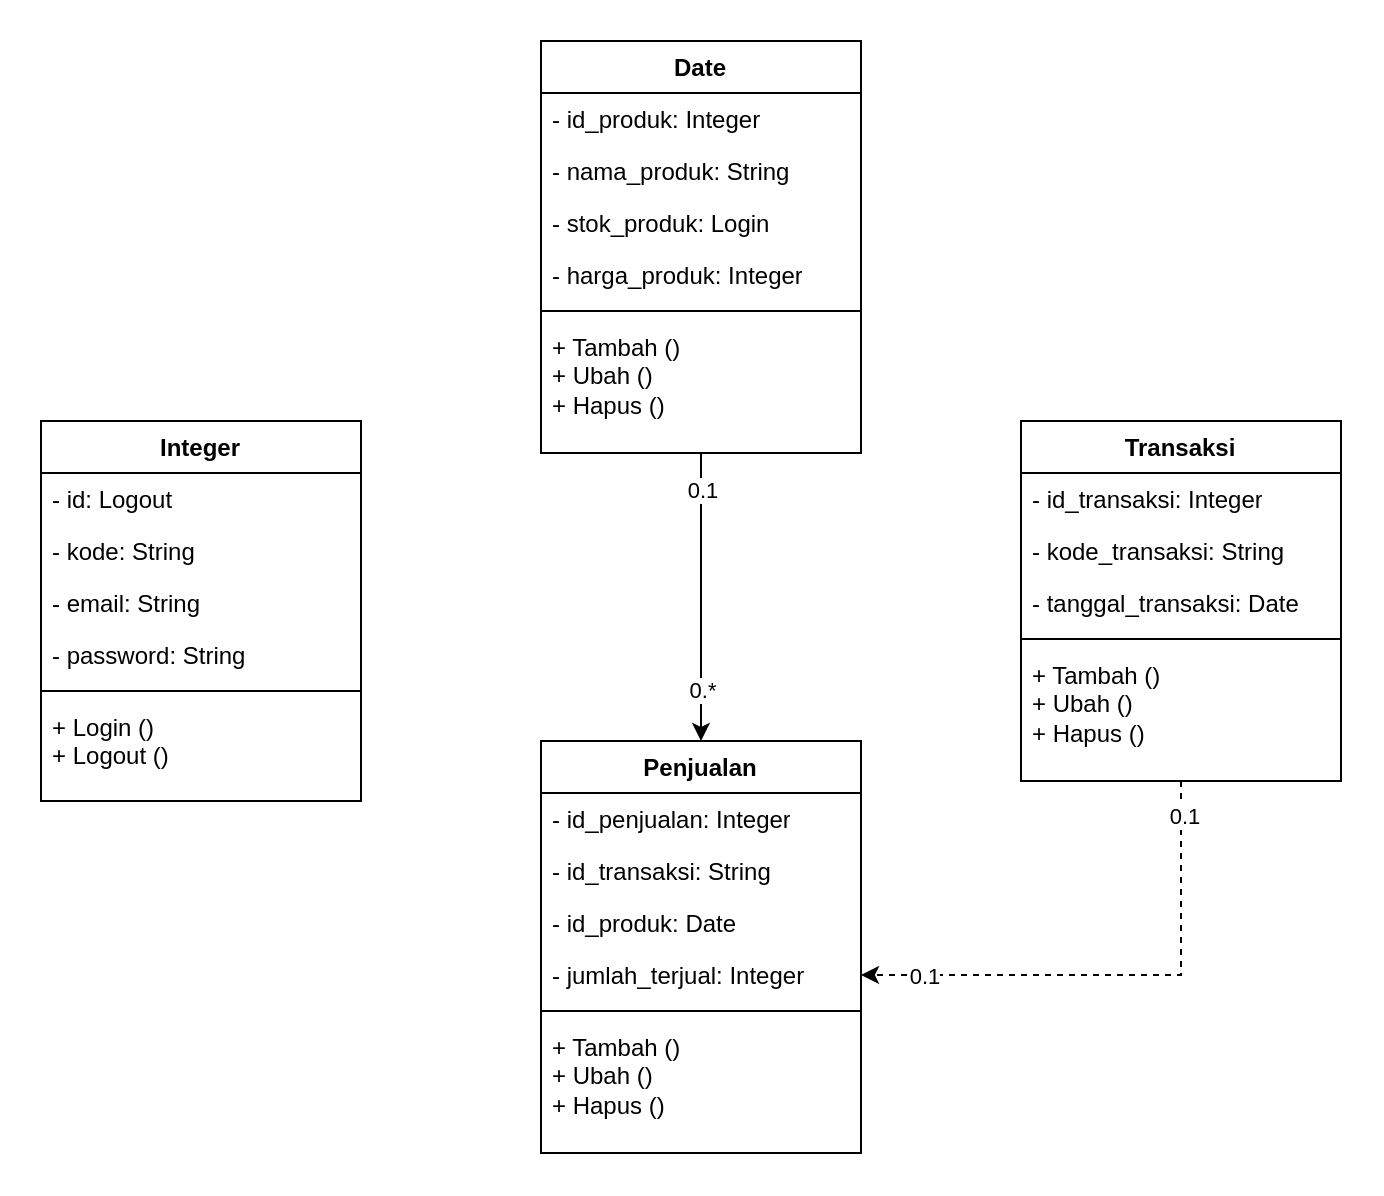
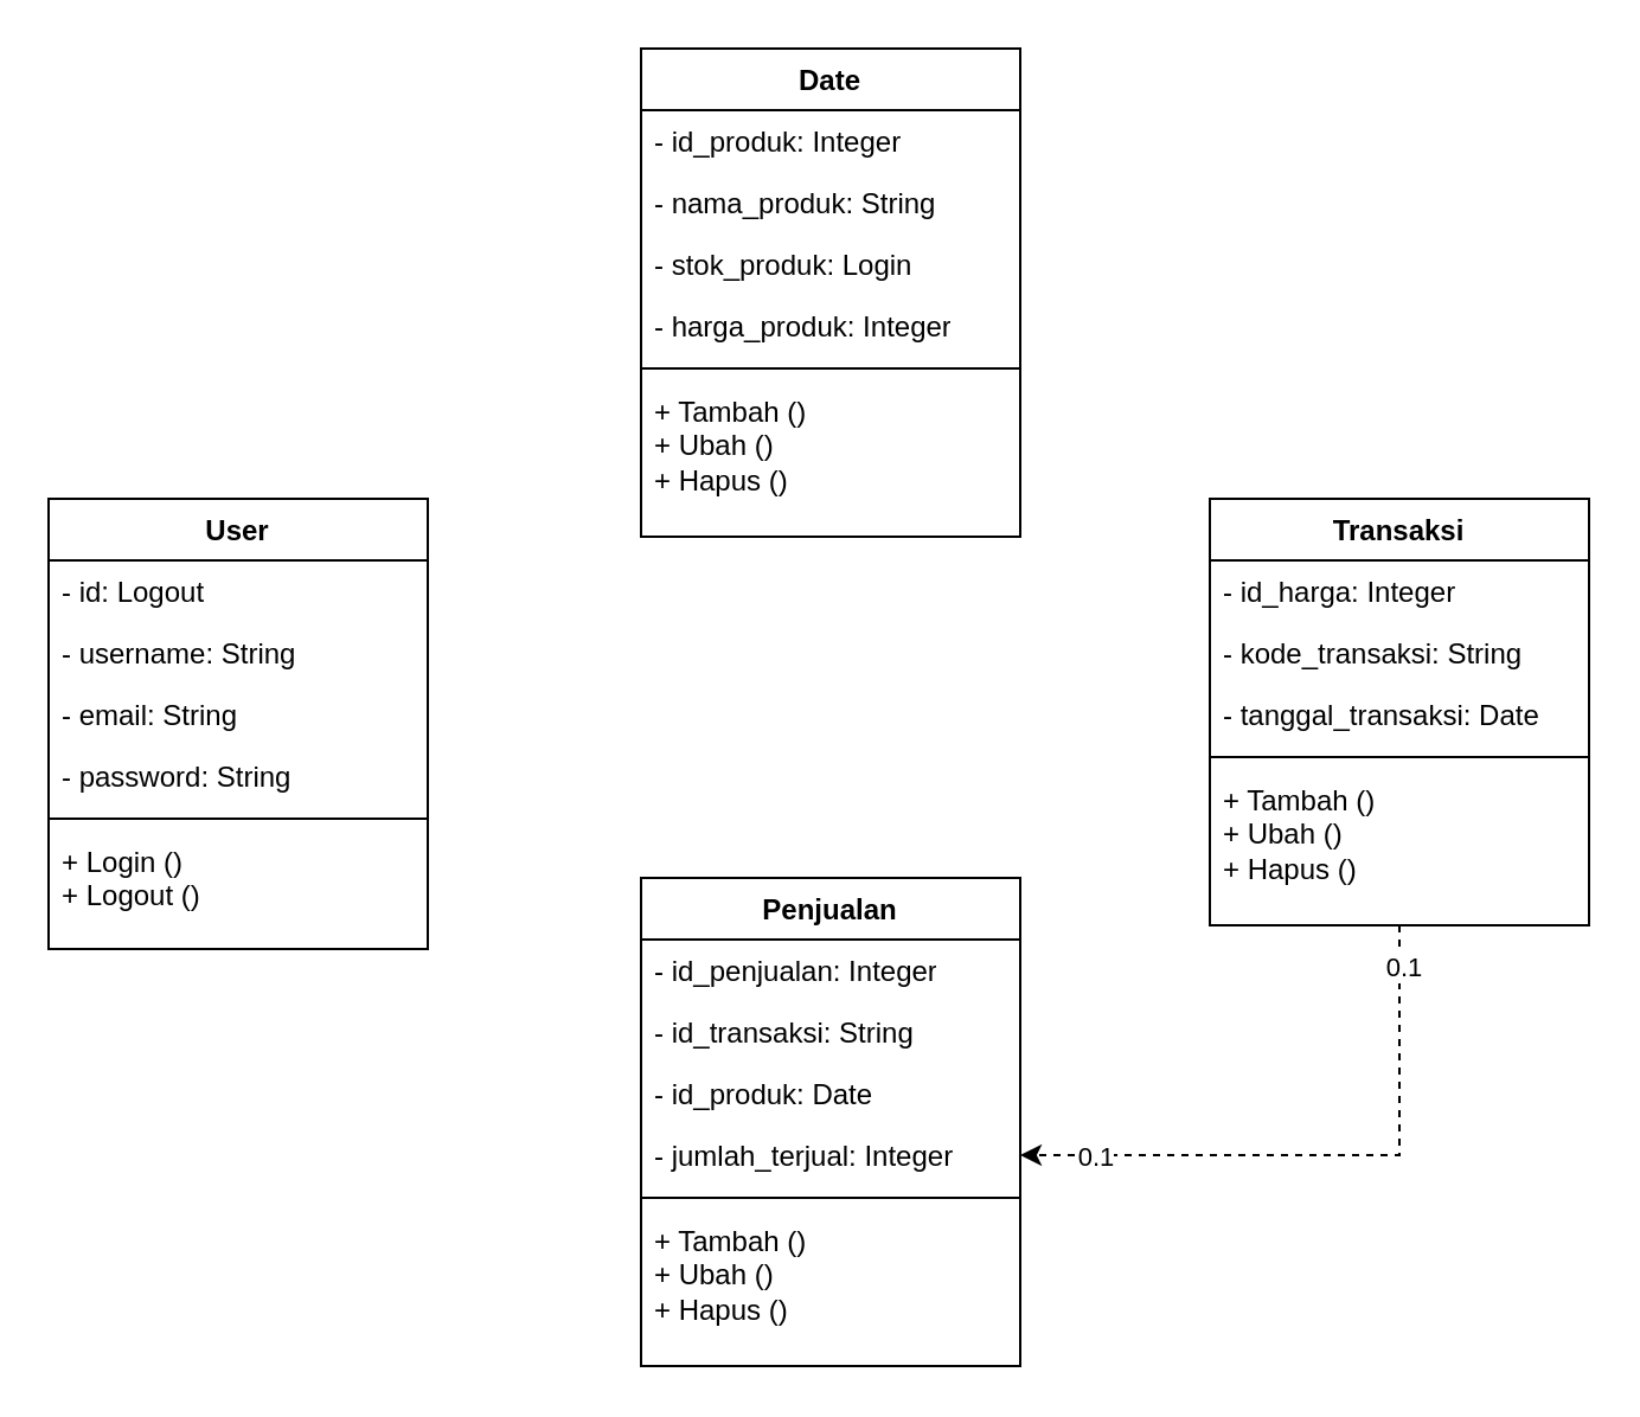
  <mxCell id="0" />
  <mxCell id="1" parent="0" />
- <mxCell id="2" value="Integer" style="swimlane;fontStyle=1;align=center;verticalAlign=top;childLayout=stackLayout;horizontal=1;startSize=26;horizontalStack=0;resizeParent=1;resizeParentMax=0;resizeLast=0;collapsible=1;marginBottom=0;whiteSpace=wrap;html=1;" vertex="1" parent="1"><mxGeometry x="20" y="210" width="160" height="190" as="geometry" /></mxCell>
+ <mxCell id="2" value="User" style="swimlane;fontStyle=1;align=center;verticalAlign=top;childLayout=stackLayout;horizontal=1;startSize=26;horizontalStack=0;resizeParent=1;resizeParentMax=0;resizeLast=0;collapsible=1;marginBottom=0;whiteSpace=wrap;html=1;" vertex="1" parent="1"><mxGeometry x="20" y="210" width="160" height="190" as="geometry" /></mxCell>
  <mxCell id="3" value="- id: Logout" style="text;strokeColor=none;fillColor=none;align=left;verticalAlign=top;spacingLeft=4;spacingRight=4;overflow=hidden;rotatable=0;points=[[0,0.5],[1,0.5]];portConstraint=eastwest;whiteSpace=wrap;html=1;" vertex="1" parent="2"><mxGeometry y="26" width="160" height="26" as="geometry" /></mxCell>
- <mxCell id="4" value="- kode: String" style="text;strokeColor=none;fillColor=none;align=left;verticalAlign=top;spacingLeft=4;spacingRight=4;overflow=hidden;rotatable=0;points=[[0,0.5],[1,0.5]];portConstraint=eastwest;whiteSpace=wrap;html=1;" vertex="1" parent="2"><mxGeometry y="52" width="160" height="26" as="geometry" /></mxCell>
+ <mxCell id="4" value="- username: String" style="text;strokeColor=none;fillColor=none;align=left;verticalAlign=top;spacingLeft=4;spacingRight=4;overflow=hidden;rotatable=0;points=[[0,0.5],[1,0.5]];portConstraint=eastwest;whiteSpace=wrap;html=1;" vertex="1" parent="2"><mxGeometry y="52" width="160" height="26" as="geometry" /></mxCell>
  <mxCell id="5" value="- email: String" style="text;strokeColor=none;fillColor=none;align=left;verticalAlign=top;spacingLeft=4;spacingRight=4;overflow=hidden;rotatable=0;points=[[0,0.5],[1,0.5]];portConstraint=eastwest;whiteSpace=wrap;html=1;" vertex="1" parent="2"><mxGeometry y="78" width="160" height="26" as="geometry" /></mxCell>
  <mxCell id="6" value="- password: String" style="text;strokeColor=none;fillColor=none;align=left;verticalAlign=top;spacingLeft=4;spacingRight=4;overflow=hidden;rotatable=0;points=[[0,0.5],[1,0.5]];portConstraint=eastwest;whiteSpace=wrap;html=1;" vertex="1" parent="2"><mxGeometry y="104" width="160" height="26" as="geometry" /></mxCell>
  <mxCell id="7" value="" style="line;strokeWidth=1;fillColor=none;align=left;verticalAlign=middle;spacingTop=-1;spacingLeft=3;spacingRight=3;rotatable=0;labelPosition=right;points=[];portConstraint=eastwest;strokeColor=inherit;" vertex="1" parent="2"><mxGeometry y="130" width="160" height="10" as="geometry" /></mxCell>
  <mxCell id="8" value="+ Login ()&lt;br&gt;+ Logout ()" style="text;strokeColor=none;fillColor=none;align=left;verticalAlign=top;spacingLeft=4;spacingRight=4;overflow=hidden;rotatable=0;points=[[0,0.5],[1,0.5]];portConstraint=eastwest;whiteSpace=wrap;html=1;" vertex="1" parent="2"><mxGeometry y="140" width="160" height="50" as="geometry" /></mxCell>
- <mxCell id="9" style="edgeStyle=orthogonalEdgeStyle;rounded=0;orthogonalLoop=1;jettySize=auto;html=1;" edge="1" parent="1" source="12" target="28"><mxGeometry relative="1" as="geometry" /></mxCell>
- <mxCell id="10" value="0.1" style="edgeLabel;html=1;align=center;verticalAlign=middle;resizable=0;points=[];" vertex="1" connectable="0" parent="9"><mxGeometry x="-0.75" relative="1" as="geometry"><mxPoint as="offset" /></mxGeometry></mxCell>
- <mxCell id="11" value="0.*" style="edgeLabel;html=1;align=center;verticalAlign=middle;resizable=0;points=[];" vertex="1" connectable="0" parent="9"><mxGeometry x="0.639" relative="1" as="geometry"><mxPoint as="offset" /></mxGeometry></mxCell>
  <mxCell id="12" value="Date" style="swimlane;fontStyle=1;align=center;verticalAlign=top;childLayout=stackLayout;horizontal=1;startSize=26;horizontalStack=0;resizeParent=1;resizeParentMax=0;resizeLast=0;collapsible=1;marginBottom=0;whiteSpace=wrap;html=1;" vertex="1" parent="1"><mxGeometry x="270" y="20" width="160" height="206" as="geometry" /></mxCell>
  <mxCell id="13" value="- id_produk: Integer" style="text;strokeColor=none;fillColor=none;align=left;verticalAlign=top;spacingLeft=4;spacingRight=4;overflow=hidden;rotatable=0;points=[[0,0.5],[1,0.5]];portConstraint=eastwest;whiteSpace=wrap;html=1;" vertex="1" parent="12"><mxGeometry y="26" width="160" height="26" as="geometry" /></mxCell>
  <mxCell id="14" value="- nama_produk: String" style="text;strokeColor=none;fillColor=none;align=left;verticalAlign=top;spacingLeft=4;spacingRight=4;overflow=hidden;rotatable=0;points=[[0,0.5],[1,0.5]];portConstraint=eastwest;whiteSpace=wrap;html=1;" vertex="1" parent="12"><mxGeometry y="52" width="160" height="26" as="geometry" /></mxCell>
  <mxCell id="15" value="- stok_produk: Login" style="text;strokeColor=none;fillColor=none;align=left;verticalAlign=top;spacingLeft=4;spacingRight=4;overflow=hidden;rotatable=0;points=[[0,0.5],[1,0.5]];portConstraint=eastwest;whiteSpace=wrap;html=1;" vertex="1" parent="12"><mxGeometry y="78" width="160" height="26" as="geometry" /></mxCell>
  <mxCell id="16" value="- harga_produk: Integer" style="text;strokeColor=none;fillColor=none;align=left;verticalAlign=top;spacingLeft=4;spacingRight=4;overflow=hidden;rotatable=0;points=[[0,0.5],[1,0.5]];portConstraint=eastwest;whiteSpace=wrap;html=1;" vertex="1" parent="12"><mxGeometry y="104" width="160" height="26" as="geometry" /></mxCell>
  <mxCell id="17" value="" style="line;strokeWidth=1;fillColor=none;align=left;verticalAlign=middle;spacingTop=-1;spacingLeft=3;spacingRight=3;rotatable=0;labelPosition=right;points=[];portConstraint=eastwest;strokeColor=inherit;" vertex="1" parent="12"><mxGeometry y="130" width="160" height="10" as="geometry" /></mxCell>
  <mxCell id="18" value="+ Tambah ()&lt;br&gt;+ Ubah ()&lt;br&gt;+ Hapus ()" style="text;strokeColor=none;fillColor=none;align=left;verticalAlign=top;spacingLeft=4;spacingRight=4;overflow=hidden;rotatable=0;points=[[0,0.5],[1,0.5]];portConstraint=eastwest;whiteSpace=wrap;html=1;" vertex="1" parent="12"><mxGeometry y="140" width="160" height="66" as="geometry" /></mxCell>
  <mxCell id="19" style="edgeStyle=orthogonalEdgeStyle;rounded=0;orthogonalLoop=1;jettySize=auto;html=1;entryX=1;entryY=0.5;entryDx=0;entryDy=0;dashed=1;" edge="1" parent="1" source="22" target="32"><mxGeometry relative="1" as="geometry" /></mxCell>
  <mxCell id="20" value="0.1" style="edgeLabel;html=1;align=center;verticalAlign=middle;resizable=0;points=[];" vertex="1" connectable="0" parent="19"><mxGeometry x="-0.868" y="1" relative="1" as="geometry"><mxPoint as="offset" /></mxGeometry></mxCell>
  <mxCell id="21" value="0.1" style="edgeLabel;html=1;align=center;verticalAlign=middle;resizable=0;points=[];" vertex="1" connectable="0" parent="19"><mxGeometry x="0.759" relative="1" as="geometry"><mxPoint as="offset" /></mxGeometry></mxCell>
  <mxCell id="22" value="Transaksi" style="swimlane;fontStyle=1;align=center;verticalAlign=top;childLayout=stackLayout;horizontal=1;startSize=26;horizontalStack=0;resizeParent=1;resizeParentMax=0;resizeLast=0;collapsible=1;marginBottom=0;whiteSpace=wrap;html=1;" vertex="1" parent="1"><mxGeometry x="510" y="210" width="160" height="180" as="geometry" /></mxCell>
- <mxCell id="23" value="- id_transaksi: Integer" style="text;strokeColor=none;fillColor=none;align=left;verticalAlign=top;spacingLeft=4;spacingRight=4;overflow=hidden;rotatable=0;points=[[0,0.5],[1,0.5]];portConstraint=eastwest;whiteSpace=wrap;html=1;" vertex="1" parent="22"><mxGeometry y="26" width="160" height="26" as="geometry" /></mxCell>
+ <mxCell id="23" value="- id_harga: Integer" style="text;strokeColor=none;fillColor=none;align=left;verticalAlign=top;spacingLeft=4;spacingRight=4;overflow=hidden;rotatable=0;points=[[0,0.5],[1,0.5]];portConstraint=eastwest;whiteSpace=wrap;html=1;" vertex="1" parent="22"><mxGeometry y="26" width="160" height="26" as="geometry" /></mxCell>
  <mxCell id="24" value="- kode_transaksi: String" style="text;strokeColor=none;fillColor=none;align=left;verticalAlign=top;spacingLeft=4;spacingRight=4;overflow=hidden;rotatable=0;points=[[0,0.5],[1,0.5]];portConstraint=eastwest;whiteSpace=wrap;html=1;" vertex="1" parent="22"><mxGeometry y="52" width="160" height="26" as="geometry" /></mxCell>
  <mxCell id="25" value="- tanggal_transaksi: Date" style="text;strokeColor=none;fillColor=none;align=left;verticalAlign=top;spacingLeft=4;spacingRight=4;overflow=hidden;rotatable=0;points=[[0,0.5],[1,0.5]];portConstraint=eastwest;whiteSpace=wrap;html=1;" vertex="1" parent="22"><mxGeometry y="78" width="160" height="26" as="geometry" /></mxCell>
  <mxCell id="26" value="" style="line;strokeWidth=1;fillColor=none;align=left;verticalAlign=middle;spacingTop=-1;spacingLeft=3;spacingRight=3;rotatable=0;labelPosition=right;points=[];portConstraint=eastwest;strokeColor=inherit;" vertex="1" parent="22"><mxGeometry y="104" width="160" height="10" as="geometry" /></mxCell>
  <mxCell id="27" value="+ Tambah ()&lt;br&gt;+ Ubah ()&lt;br&gt;+ Hapus ()" style="text;strokeColor=none;fillColor=none;align=left;verticalAlign=top;spacingLeft=4;spacingRight=4;overflow=hidden;rotatable=0;points=[[0,0.5],[1,0.5]];portConstraint=eastwest;whiteSpace=wrap;html=1;" vertex="1" parent="22"><mxGeometry y="114" width="160" height="66" as="geometry" /></mxCell>
  <mxCell id="28" value="Penjualan" style="swimlane;fontStyle=1;align=center;verticalAlign=top;childLayout=stackLayout;horizontal=1;startSize=26;horizontalStack=0;resizeParent=1;resizeParentMax=0;resizeLast=0;collapsible=1;marginBottom=0;whiteSpace=wrap;html=1;" vertex="1" parent="1"><mxGeometry x="270" y="370" width="160" height="206" as="geometry" /></mxCell>
  <mxCell id="29" value="- id_penjualan: Integer" style="text;strokeColor=none;fillColor=none;align=left;verticalAlign=top;spacingLeft=4;spacingRight=4;overflow=hidden;rotatable=0;points=[[0,0.5],[1,0.5]];portConstraint=eastwest;whiteSpace=wrap;html=1;" vertex="1" parent="28"><mxGeometry y="26" width="160" height="26" as="geometry" /></mxCell>
  <mxCell id="30" value="- id_transaksi: String" style="text;strokeColor=none;fillColor=none;align=left;verticalAlign=top;spacingLeft=4;spacingRight=4;overflow=hidden;rotatable=0;points=[[0,0.5],[1,0.5]];portConstraint=eastwest;whiteSpace=wrap;html=1;" vertex="1" parent="28"><mxGeometry y="52" width="160" height="26" as="geometry" /></mxCell>
  <mxCell id="31" value="- id_produk: Date" style="text;strokeColor=none;fillColor=none;align=left;verticalAlign=top;spacingLeft=4;spacingRight=4;overflow=hidden;rotatable=0;points=[[0,0.5],[1,0.5]];portConstraint=eastwest;whiteSpace=wrap;html=1;" vertex="1" parent="28"><mxGeometry y="78" width="160" height="26" as="geometry" /></mxCell>
  <mxCell id="32" value="- jumlah_terjual: Integer" style="text;strokeColor=none;fillColor=none;align=left;verticalAlign=top;spacingLeft=4;spacingRight=4;overflow=hidden;rotatable=0;points=[[0,0.5],[1,0.5]];portConstraint=eastwest;whiteSpace=wrap;html=1;" vertex="1" parent="28"><mxGeometry y="104" width="160" height="26" as="geometry" /></mxCell>
  <mxCell id="33" value="" style="line;strokeWidth=1;fillColor=none;align=left;verticalAlign=middle;spacingTop=-1;spacingLeft=3;spacingRight=3;rotatable=0;labelPosition=right;points=[];portConstraint=eastwest;strokeColor=inherit;" vertex="1" parent="28"><mxGeometry y="130" width="160" height="10" as="geometry" /></mxCell>
  <mxCell id="34" value="+ Tambah ()&lt;br&gt;+ Ubah ()&lt;br&gt;+ Hapus ()" style="text;strokeColor=none;fillColor=none;align=left;verticalAlign=top;spacingLeft=4;spacingRight=4;overflow=hidden;rotatable=0;points=[[0,0.5],[1,0.5]];portConstraint=eastwest;whiteSpace=wrap;html=1;" vertex="1" parent="28"><mxGeometry y="140" width="160" height="66" as="geometry" /></mxCell>
